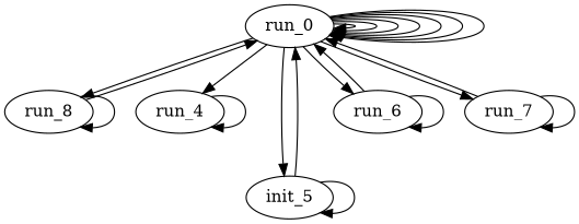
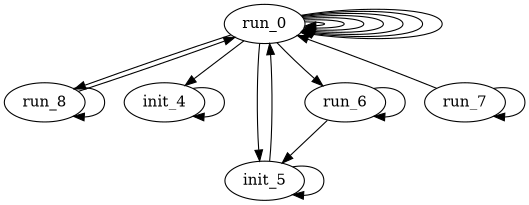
  digraph {
    rankdir=TD
    n1 [label=run_0]
    n2 [label=run_8]
-   n3 [label=run_4]
+   n3 [label=init_4]
    n4 [label=init_5]
    n5 [label=run_6]
    n6 [label=run_7]
    n1 -> n1
    n1 -> n1
    n1 -> n1
    n1 -> n1
    n1 -> n1
    n1 -> n1
    n1 -> n1
    n1 -> n2
    n1 -> n3
    n1 -> n4
    n1 -> n5
-   n1 -> n6
    n2 -> n1
    n2 -> n2
    n3 -> n3
    n4 -> n1
    n4 -> n4
-   n5 -> n1
+   n5 -> n4
    n5 -> n5
    n6 -> n1
    n6 -> n6
  }
